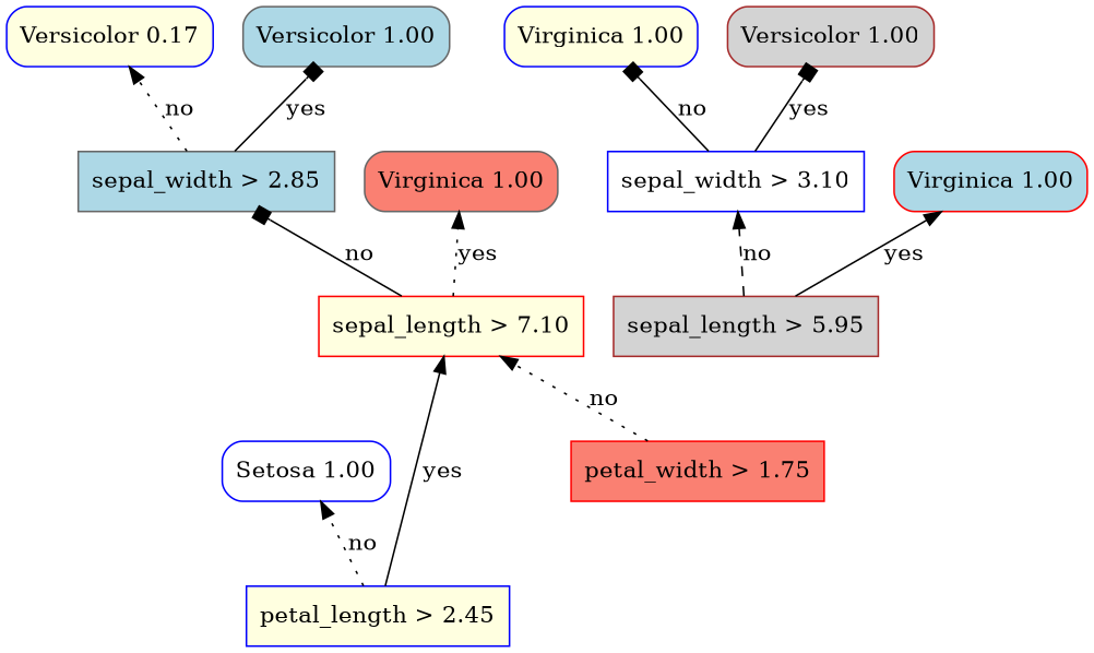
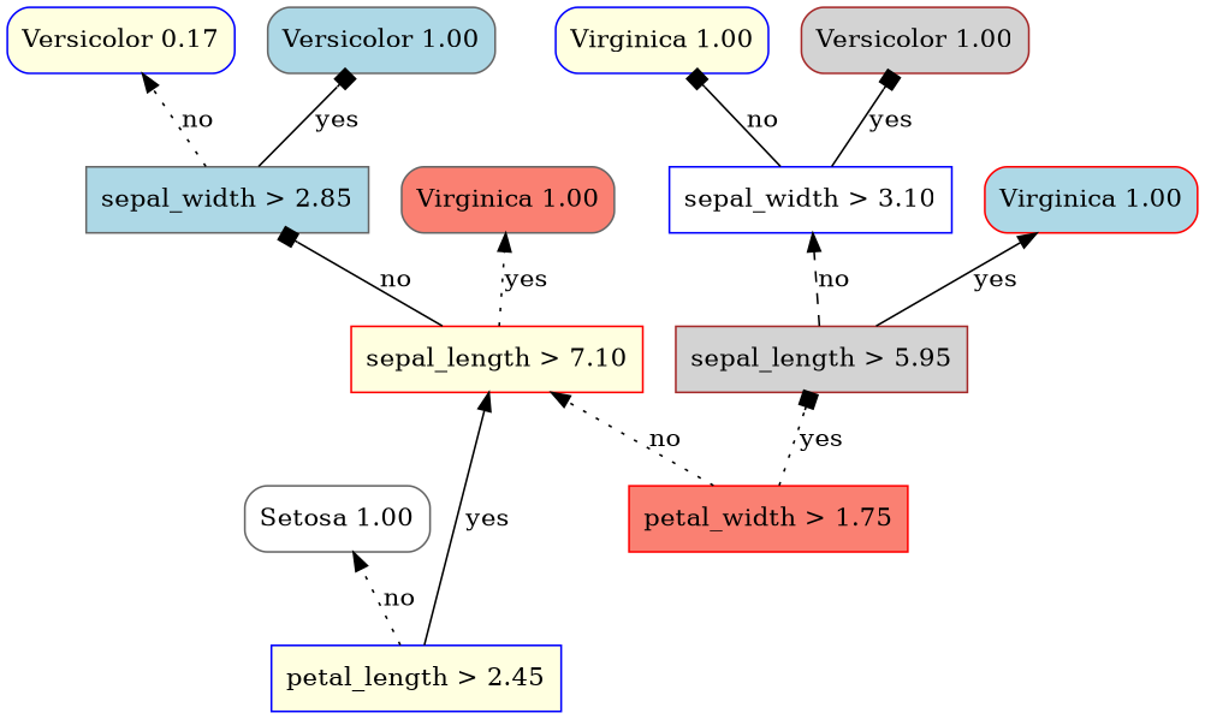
  digraph {
    rankdir=BT
    node [color=blue fillcolor=lightyellow shape=box style="rounded,filled"]
    edge [arrowhead=normal style=solid]
    n1 [label="petal_length > 2.45" style=filled]
-   n2 [fillcolor=white label="Setosa 1.00"]
+   n2 [color=gray40 fillcolor=white label="Setosa 1.00"]
    n3 [color=red fillcolor=salmon label="petal_width > 1.75" style=filled]
    n4 [color=red label="sepal_length > 7.10" style=filled]
    n5 [color=brown fillcolor=lightgrey label="sepal_length > 5.95" style=filled]
    n6 [color=gray40 fillcolor=lightblue label="sepal_width > 2.85" style=filled]
    n7 [color=gray40 fillcolor=salmon label="Virginica 1.00"]
    n8 [fillcolor=white label="sepal_width > 3.10" style=filled]
    n9 [color=red fillcolor=lightblue label="Virginica 1.00"]
    n10 [label="Versicolor 0.17"]
    n11 [color=gray40 fillcolor=lightblue label="Versicolor 1.00"]
    n12 [label="Virginica 1.00"]
    n13 [color=brown fillcolor=lightgrey label="Versicolor 1.00"]
    subgraph sub_1 {
      rank=same
      n1
    }
    subgraph sub_2 {
      rank=same
      n2
      n3
    }
    subgraph sub_3 {
      rank=same
      n4
      n5
    }
    subgraph sub_4 {
      rank=same
      n6
      n7
      n8
      n9
    }
    subgraph sub_5 {
      rank=same
      n10
      n11
      n12
      n13
    }
    n1 -> n2 [label=no style=dotted]
    n1 -> n4 [label=yes]
    n3 -> n4 [label=no style=dotted]
+   n3 -> n5 [arrowhead=box label=yes style=dotted]
    n4 -> n6 [arrowhead=box label=no]
    n4 -> n7 [label=yes style=dotted]
    n5 -> n8 [label=no style=dashed]
    n5 -> n9 [label=yes]
    n6 -> n10 [label=no style=dotted]
    n6 -> n11 [arrowhead=box label=yes]
    n8 -> n12 [arrowhead=box label=no]
    n8 -> n13 [arrowhead=box label=yes]
  }
